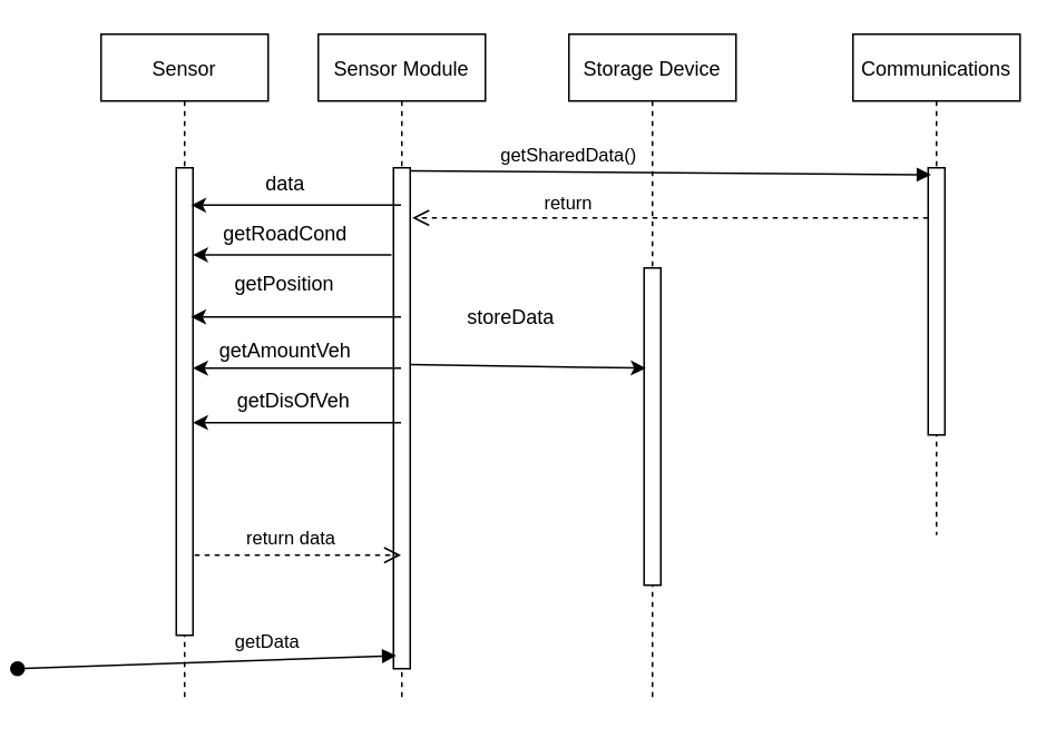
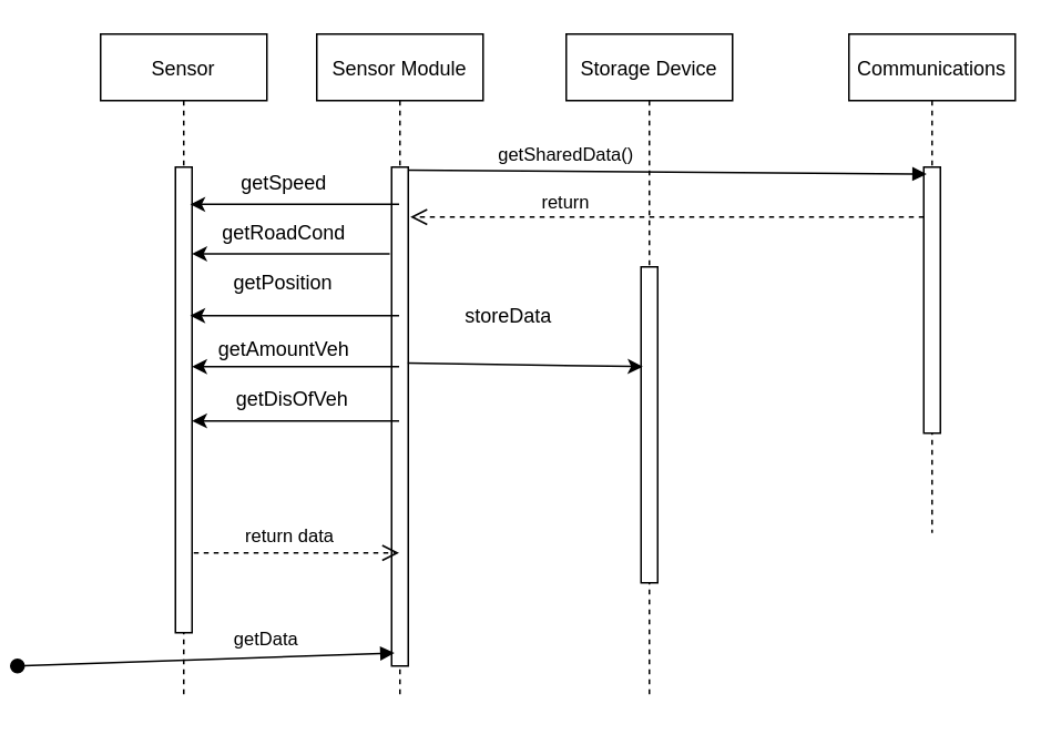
  <mxCell id="0" />
  <mxCell id="1" parent="0" />
  <mxCell id="2" value="Sensor Module" style="shape=umlLifeline;perimeter=lifelinePerimeter;container=1;collapsible=0;recursiveResize=0;rounded=0;shadow=0;strokeWidth=1;" parent="1" vertex="1"><mxGeometry x="150" y="20" width="100" height="400" as="geometry" /></mxCell>
  <mxCell id="3" value="" style="points=[];perimeter=orthogonalPerimeter;rounded=0;shadow=0;strokeWidth=1;" parent="2" vertex="1"><mxGeometry x="45" y="80" width="10" height="300" as="geometry" /></mxCell>
  <mxCell id="4" value="getData" style="verticalAlign=bottom;startArrow=oval;endArrow=block;startSize=8;shadow=0;strokeWidth=1;entryX=0.171;entryY=0.974;entryDx=0;entryDy=0;entryPerimeter=0;" parent="2" target="3" edge="1"><mxGeometry x="0.324" y="2" relative="1" as="geometry"><mxPoint x="-180" y="380" as="sourcePoint" /><mxPoint x="-85" y="71" as="targetPoint" /><Array as="points" /><mxPoint as="offset" /></mxGeometry></mxCell>
  <mxCell id="5" value="Communications" style="shape=umlLifeline;perimeter=lifelinePerimeter;container=1;collapsible=0;recursiveResize=0;rounded=0;shadow=0;strokeWidth=1;" parent="1" vertex="1"><mxGeometry x="470" y="20" width="100" height="300" as="geometry" /></mxCell>
  <mxCell id="6" value="" style="points=[];perimeter=orthogonalPerimeter;rounded=0;shadow=0;strokeWidth=1;" parent="5" vertex="1"><mxGeometry x="45" y="80" width="10" height="160" as="geometry" /></mxCell>
  <mxCell id="7" value="return" style="verticalAlign=bottom;endArrow=open;dashed=1;endSize=8;shadow=0;strokeWidth=1;" parent="1" source="6" edge="1"><mxGeometry x="0.393" relative="1" as="geometry"><mxPoint x="206.25" y="130" as="targetPoint" /><Array as="points"><mxPoint x="450" y="130" /><mxPoint x="380" y="130" /></Array><mxPoint as="offset" /></mxGeometry></mxCell>
  <mxCell id="8" value="getSharedData()" style="verticalAlign=bottom;endArrow=block;entryX=0.171;entryY=0.026;shadow=0;strokeWidth=1;exitX=0.914;exitY=0.027;exitDx=0;exitDy=0;exitPerimeter=0;entryDx=0;entryDy=0;entryPerimeter=0;" parent="1" target="6" edge="1"><mxGeometry x="-0.388" y="1" relative="1" as="geometry"><mxPoint x="205.175" y="101.89" as="sourcePoint" /><mxPoint as="offset" /></mxGeometry></mxCell>
  <mxCell id="9" value="Sensor" style="shape=umlLifeline;perimeter=lifelinePerimeter;container=1;collapsible=0;recursiveResize=0;rounded=0;shadow=0;strokeWidth=1;" vertex="1" parent="1"><mxGeometry x="20" y="20" width="100" height="400" as="geometry" /></mxCell>
  <mxCell id="10" value="" style="points=[];perimeter=orthogonalPerimeter;rounded=0;shadow=0;strokeWidth=1;" vertex="1" parent="9"><mxGeometry x="45" y="80" width="10" height="280" as="geometry" /></mxCell>
  <mxCell id="11" value="Storage Device" style="shape=umlLifeline;perimeter=lifelinePerimeter;container=1;collapsible=0;recursiveResize=0;rounded=0;shadow=0;strokeWidth=1;" vertex="1" parent="1"><mxGeometry x="300" y="20" width="100" height="400" as="geometry" /></mxCell>
  <mxCell id="12" value="" style="points=[];perimeter=orthogonalPerimeter;rounded=0;shadow=0;strokeWidth=1;" vertex="1" parent="11"><mxGeometry x="45" y="140" width="10" height="190" as="geometry" /></mxCell>
  <mxCell id="13" value="" style="endArrow=classic;html=1;exitX=0.971;exitY=0.393;exitDx=0;exitDy=0;exitPerimeter=0;" edge="1" parent="1" source="3"><mxGeometry width="50" height="50" relative="1" as="geometry"><mxPoint x="210" y="200" as="sourcePoint" /><mxPoint x="346" y="220" as="targetPoint" /></mxGeometry></mxCell>
  <mxCell id="14" value="storeData" style="text;html=1;align=center;verticalAlign=middle;resizable=0;points=[];autosize=1;" vertex="1" parent="1"><mxGeometry x="230" y="180" width="70" height="20" as="geometry" /></mxCell>
  <mxCell id="15" value="getPosition" style="text;html=1;strokeColor=none;fillColor=none;align=center;verticalAlign=middle;whiteSpace=wrap;rounded=0;" vertex="1" parent="1"><mxGeometry x="110" y="160" width="40" height="20" as="geometry" /></mxCell>
  <mxCell id="16" value="return data" style="verticalAlign=bottom;endArrow=open;dashed=1;endSize=8;shadow=0;strokeWidth=1;" edge="1" parent="1" target="2"><mxGeometry x="-0.064" y="1" relative="1" as="geometry"><mxPoint x="80" y="220" as="targetPoint" /><mxPoint x="76" y="332" as="sourcePoint" /><Array as="points"><mxPoint x="110" y="332" /></Array><mxPoint as="offset" /></mxGeometry></mxCell>
  <mxCell id="17" value="" style="endArrow=classic;html=1;exitX=0.009;exitY=0.745;exitDx=0;exitDy=0;exitPerimeter=0;" edge="1" parent="1" target="10"><mxGeometry width="50" height="50" relative="1" as="geometry"><mxPoint x="193.862" y="152.15" as="sourcePoint" /><mxPoint x="190.86" y="150" as="targetPoint" /></mxGeometry></mxCell>
  <mxCell id="18" value="getRoadCond" style="text;html=1;align=center;verticalAlign=middle;resizable=0;points=[];autosize=1;" vertex="1" parent="1"><mxGeometry x="85" y="130" width="90" height="20" as="geometry" /></mxCell>
  <mxCell id="19" value="" style="endArrow=classic;html=1;entryX=0.886;entryY=0.08;entryDx=0;entryDy=0;entryPerimeter=0;" edge="1" parent="1" source="2" target="10"><mxGeometry width="50" height="50" relative="1" as="geometry"><mxPoint x="69.15" y="121.08" as="sourcePoint" /><mxPoint x="190.86" y="120" as="targetPoint" /></mxGeometry></mxCell>
- <mxCell id="20" value="data" style="text;html=1;align=center;verticalAlign=middle;resizable=0;points=[];autosize=1;" vertex="1" parent="1"><mxGeometry x="95" y="100" width="70" height="20" as="geometry" /></mxCell>
+ <mxCell id="20" value="getSpeed" style="text;html=1;align=center;verticalAlign=middle;resizable=0;points=[];autosize=1;" vertex="1" parent="1"><mxGeometry x="95" y="100" width="70" height="20" as="geometry" /></mxCell>
  <mxCell id="21" value="" style="endArrow=classic;html=1;entryX=0.886;entryY=0.319;entryDx=0;entryDy=0;entryPerimeter=0;" edge="1" parent="1" source="2" target="10"><mxGeometry width="50" height="50" relative="1" as="geometry"><mxPoint x="69.14" y="181.08" as="sourcePoint" /><mxPoint x="190.85" y="180" as="targetPoint" /></mxGeometry></mxCell>
  <mxCell id="22" value="" style="endArrow=classic;html=1;" edge="1" parent="1" source="2" target="10"><mxGeometry width="50" height="50" relative="1" as="geometry"><mxPoint x="43.29" y="220.54" as="sourcePoint" /><mxPoint x="165" y="219.46" as="targetPoint" /></mxGeometry></mxCell>
  <mxCell id="23" value="" style="endArrow=classic;html=1;entryX=1;entryY=0.545;entryDx=0;entryDy=0;entryPerimeter=0;" edge="1" parent="1" source="2" target="10"><mxGeometry width="50" height="50" relative="1" as="geometry"><mxPoint x="250" y="180" as="sourcePoint" /><mxPoint x="196" y="258" as="targetPoint" /></mxGeometry></mxCell>
  <mxCell id="24" value="getAmountVeh" style="text;html=1;align=center;verticalAlign=middle;resizable=0;points=[];autosize=1;" vertex="1" parent="1"><mxGeometry x="85" y="200" width="90" height="20" as="geometry" /></mxCell>
  <mxCell id="25" value="getDisOfVeh" style="text;html=1;align=center;verticalAlign=middle;resizable=0;points=[];autosize=1;" vertex="1" parent="1"><mxGeometry x="95" y="230" width="80" height="20" as="geometry" /></mxCell>
